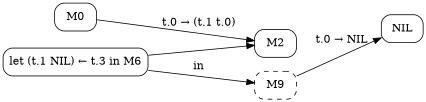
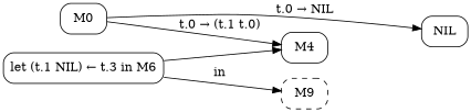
  digraph {
    rankdir=LR
    node [shape=box style=rounded]
    n1 [label=NIL]
    M0
-   M2
+   M2 [label=M4]
    n4 [label="let (t.1 NIL) ← t.3 in M6"]
    n5 [label=M9 style="rounded,dashed"]
-   n5 -> n1 [label="t.0 → NIL"]
+   M0 -> n1 [label="t.0 → NIL"]
    M0 -> M2 [label="t.0 → (t.1 t.0)"]
    n4 -> M2
    n4 -> n5 [label=in]
  }
